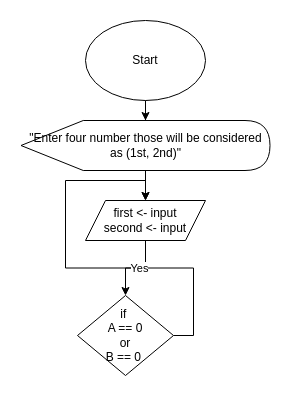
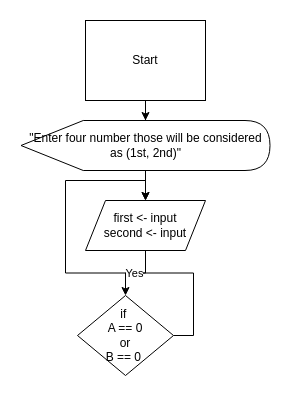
  <mxCell id="0" />
  <mxCell id="1" parent="0" />
  <mxCell id="2" style="edgeStyle=orthogonalEdgeStyle;rounded=0;orthogonalLoop=1;jettySize=auto;html=1;exitX=0.5;exitY=1;exitDx=0;exitDy=0;" edge="1" parent="1" source="3" target="5"><mxGeometry relative="1" as="geometry" /></mxCell>
- <mxCell id="3" value="Start" style="ellipse;whiteSpace=wrap;html=1;" vertex="1" parent="1"><mxGeometry x="85" y="20" width="120" height="80" as="geometry" /></mxCell>
+ <mxCell id="3" value="Start" style="whiteSpace=wrap;html=1;rounded=0;" vertex="1" parent="1"><mxGeometry x="85" y="20" width="120" height="80" as="geometry" /></mxCell>
  <mxCell id="4" value="" style="edgeStyle=orthogonalEdgeStyle;rounded=0;orthogonalLoop=1;jettySize=auto;html=1;" edge="1" parent="1" source="5" target="7"><mxGeometry relative="1" as="geometry" /></mxCell>
  <mxCell id="5" value="&quot;Enter four number those will be considered as (1st, 2nd)&quot;" style="shape=display;whiteSpace=wrap;html=1;" vertex="1" parent="1"><mxGeometry x="20.5" y="120" width="249" height="50" as="geometry" /></mxCell>
  <mxCell id="6" value="" style="edgeStyle=orthogonalEdgeStyle;rounded=0;orthogonalLoop=1;jettySize=auto;html=1;" edge="1" parent="1" source="7" target="9"><mxGeometry relative="1" as="geometry" /></mxCell>
- <mxCell id="7" value="first &amp;lt;- input&lt;br&gt;second &amp;lt;- input" style="shape=parallelogram;perimeter=parallelogramPerimeter;whiteSpace=wrap;html=1;fixedSize=1;" vertex="1" parent="1"><mxGeometry x="85" y="200" width="120" height="40" as="geometry" /></mxCell>
+ <mxCell id="7" value="first &amp;lt;- input&lt;br&gt;second &amp;lt;- input" style="shape=parallelogram;perimeter=parallelogramPerimeter;whiteSpace=wrap;html=1;fixedSize=1;" vertex="1" parent="1"><mxGeometry x="85" y="200" width="120" height="50" as="geometry" /></mxCell>
  <mxCell id="8" value="Yes" style="edgeStyle=orthogonalEdgeStyle;rounded=0;orthogonalLoop=1;jettySize=auto;html=1;exitX=1;exitY=0.5;exitDx=0;exitDy=0;entryX=0.5;entryY=0;entryDx=0;entryDy=0;" edge="1" parent="1" source="9" target="7"><mxGeometry x="-0.296" relative="1" as="geometry"><mxPoint x="151" y="260" as="targetPoint" /><mxPoint as="offset" /></mxGeometry></mxCell>
  <mxCell id="9" value="if&amp;nbsp;&lt;br&gt;A == 0&lt;br&gt;or&lt;br&gt;B == 0&amp;nbsp;" style="rhombus;whiteSpace=wrap;html=1;" vertex="1" parent="1"><mxGeometry x="77" y="295" width="96" height="80" as="geometry" /></mxCell>
